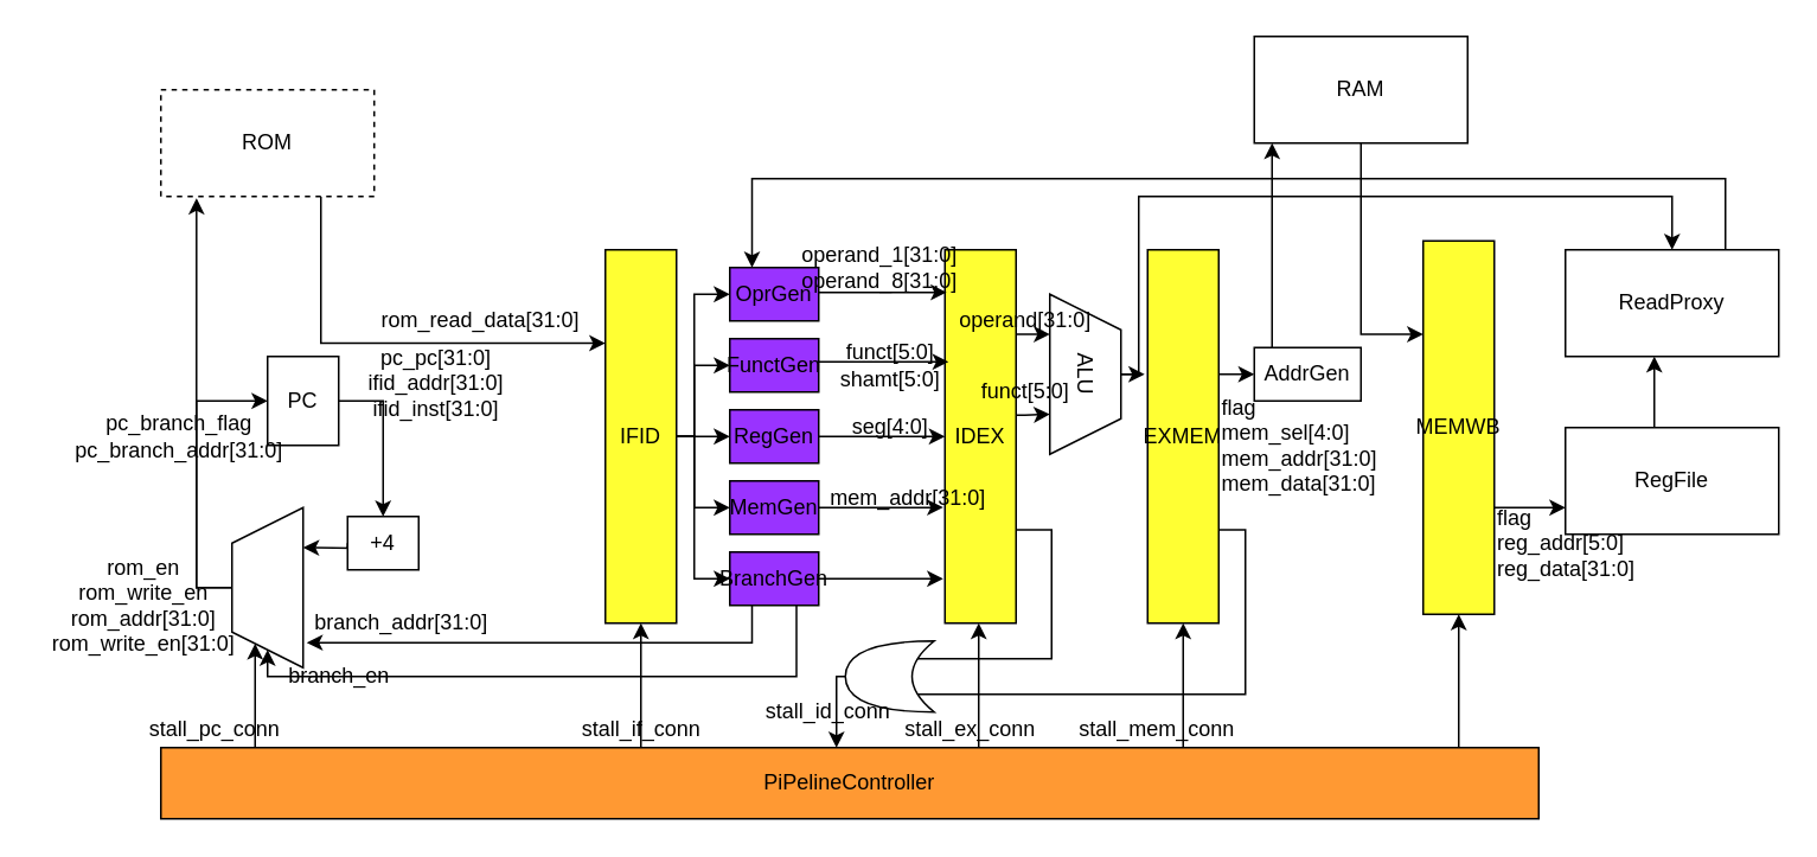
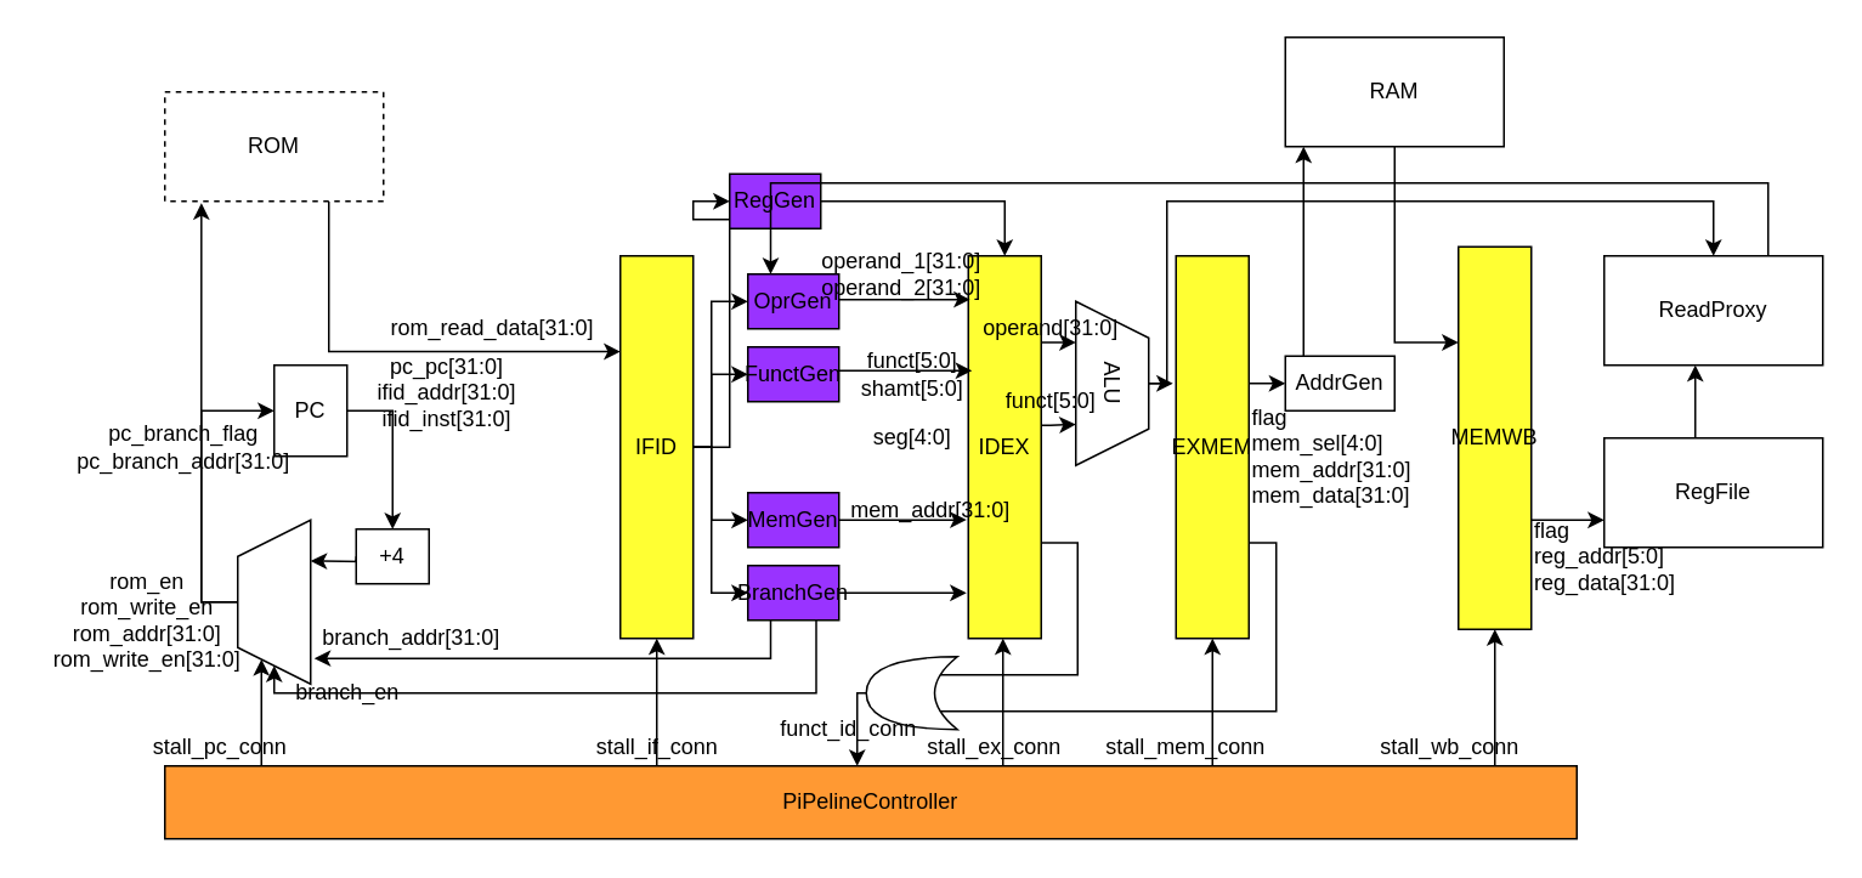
  <mxCell id="0" />
  <mxCell id="1" parent="0" />
  <mxCell id="2" style="edgeStyle=orthogonalEdgeStyle;rounded=0;orthogonalLoop=1;jettySize=auto;html=1;exitX=0.75;exitY=1;exitDx=0;exitDy=0;entryX=0;entryY=0.25;entryDx=0;entryDy=0;" parent="1" source="3" target="14" edge="1"><mxGeometry relative="1" as="geometry" /></mxCell>
  <mxCell id="3" value="ROM" style="rounded=0;whiteSpace=wrap;html=1;dashed=1;" parent="1" vertex="1"><mxGeometry x="90" y="50" width="120" height="60" as="geometry" /></mxCell>
  <mxCell id="4" style="edgeStyle=orthogonalEdgeStyle;rounded=0;orthogonalLoop=1;jettySize=auto;html=1;exitX=1;exitY=0.5;exitDx=0;exitDy=0;entryX=0.5;entryY=0;entryDx=0;entryDy=0;" parent="1" source="5" target="16" edge="1"><mxGeometry relative="1" as="geometry"><Array as="points"><mxPoint x="215" y="225" /></Array></mxGeometry></mxCell>
  <mxCell id="5" value="PC" style="rounded=0;whiteSpace=wrap;html=1;" parent="1" vertex="1"><mxGeometry x="150" y="200" width="40" height="50" as="geometry" /></mxCell>
  <mxCell id="6" style="edgeStyle=orthogonalEdgeStyle;rounded=0;orthogonalLoop=1;jettySize=auto;html=1;exitX=0.5;exitY=0;exitDx=0;exitDy=0;entryX=0.167;entryY=1.017;entryDx=0;entryDy=0;entryPerimeter=0;" parent="1" source="8" target="3" edge="1"><mxGeometry relative="1" as="geometry" /></mxCell>
  <mxCell id="7" style="edgeStyle=orthogonalEdgeStyle;rounded=0;orthogonalLoop=1;jettySize=auto;html=1;exitX=0.5;exitY=0;exitDx=0;exitDy=0;entryX=0;entryY=0.5;entryDx=0;entryDy=0;" parent="1" source="8" target="5" edge="1"><mxGeometry relative="1" as="geometry" /></mxCell>
  <mxCell id="8" value="" style="shape=trapezoid;perimeter=trapezoidPerimeter;whiteSpace=wrap;html=1;fixedSize=1;rotation=-90;" parent="1" vertex="1"><mxGeometry x="105" y="310" width="90" height="40" as="geometry" /></mxCell>
  <mxCell id="9" style="edgeStyle=orthogonalEdgeStyle;rounded=0;orthogonalLoop=1;jettySize=auto;html=1;exitX=1;exitY=0.5;exitDx=0;exitDy=0;entryX=0;entryY=0.5;entryDx=0;entryDy=0;" parent="1" source="14" target="27" edge="1"><mxGeometry relative="1" as="geometry"><Array as="points"><mxPoint x="390" y="245" /><mxPoint x="390" y="165" /></Array></mxGeometry></mxCell>
  <mxCell id="10" style="edgeStyle=orthogonalEdgeStyle;rounded=0;orthogonalLoop=1;jettySize=auto;html=1;exitX=1;exitY=0.5;exitDx=0;exitDy=0;entryX=0;entryY=0.5;entryDx=0;entryDy=0;" parent="1" source="14" target="37" edge="1"><mxGeometry relative="1" as="geometry"><Array as="points"><mxPoint x="390" y="245" /><mxPoint x="390" y="325" /></Array></mxGeometry></mxCell>
  <mxCell id="11" style="edgeStyle=orthogonalEdgeStyle;rounded=0;orthogonalLoop=1;jettySize=auto;html=1;exitX=1;exitY=0.5;exitDx=0;exitDy=0;entryX=0;entryY=0.5;entryDx=0;entryDy=0;" parent="1" source="14" target="29" edge="1"><mxGeometry relative="1" as="geometry"><Array as="points"><mxPoint x="390" y="245" /><mxPoint x="390" y="205" /></Array></mxGeometry></mxCell>
  <mxCell id="12" style="edgeStyle=orthogonalEdgeStyle;rounded=0;orthogonalLoop=1;jettySize=auto;html=1;entryX=0;entryY=0.5;entryDx=0;entryDy=0;" parent="1" source="14" target="31" edge="1"><mxGeometry relative="1" as="geometry" /></mxCell>
  <mxCell id="13" style="edgeStyle=orthogonalEdgeStyle;rounded=0;orthogonalLoop=1;jettySize=auto;html=1;exitX=1;exitY=0.5;exitDx=0;exitDy=0;entryX=0;entryY=0.5;entryDx=0;entryDy=0;" parent="1" source="14" target="33" edge="1"><mxGeometry relative="1" as="geometry"><Array as="points"><mxPoint x="390" y="245" /><mxPoint x="390" y="285" /></Array></mxGeometry></mxCell>
  <mxCell id="14" value="IFID" style="rounded=0;whiteSpace=wrap;html=1;fillColor=#FFFF33;" parent="1" vertex="1"><mxGeometry x="340" y="140" width="40" height="210" as="geometry" /></mxCell>
  <mxCell id="15" style="edgeStyle=orthogonalEdgeStyle;rounded=0;orthogonalLoop=1;jettySize=auto;html=1;exitX=0;exitY=0.5;exitDx=0;exitDy=0;entryX=0.75;entryY=1;entryDx=0;entryDy=0;" parent="1" source="16" target="8" edge="1"><mxGeometry relative="1" as="geometry"><Array as="points"><mxPoint x="210" y="308" /><mxPoint x="190" y="308" /></Array></mxGeometry></mxCell>
  <mxCell id="16" value="+4" style="rounded=0;whiteSpace=wrap;html=1;" parent="1" vertex="1"><mxGeometry x="195" y="290" width="40" height="30" as="geometry" /></mxCell>
  <mxCell id="17" style="edgeStyle=orthogonalEdgeStyle;rounded=0;orthogonalLoop=1;jettySize=auto;html=1;exitX=1;exitY=0.25;exitDx=0;exitDy=0;entryX=0.25;entryY=1;entryDx=0;entryDy=0;" parent="1" source="20" target="46" edge="1"><mxGeometry relative="1" as="geometry"><Array as="points"><mxPoint x="556" y="188" /></Array></mxGeometry></mxCell>
  <mxCell id="18" value="" style="edgeStyle=orthogonalEdgeStyle;rounded=0;orthogonalLoop=1;jettySize=auto;html=1;entryX=0.75;entryY=1;entryDx=0;entryDy=0;" parent="1" source="20" target="46" edge="1"><mxGeometry relative="1" as="geometry"><Array as="points"><mxPoint x="576" y="233" /><mxPoint x="576" y="233" /></Array></mxGeometry></mxCell>
  <mxCell id="19" style="rounded=0;orthogonalLoop=1;jettySize=auto;html=1;exitX=1;exitY=0.75;exitDx=0;exitDy=0;edgeStyle=orthogonalEdgeStyle;entryX=0.7;entryY=0.9;entryDx=0;entryDy=0;entryPerimeter=0;" parent="1" source="20" target="48" edge="1"><mxGeometry relative="1" as="geometry"><mxPoint x="521" y="370" as="targetPoint" /><Array as="points"><mxPoint x="591" y="298" /><mxPoint x="591" y="370" /><mxPoint x="490" y="370" /></Array></mxGeometry></mxCell>
  <mxCell id="20" value="IDEX" style="rounded=0;whiteSpace=wrap;html=1;fillColor=#FFFF33;" parent="1" vertex="1"><mxGeometry x="531" y="140" width="40" height="210" as="geometry" /></mxCell>
  <mxCell id="21" style="edgeStyle=orthogonalEdgeStyle;rounded=0;orthogonalLoop=1;jettySize=auto;html=1;exitX=1;exitY=0.75;exitDx=0;exitDy=0;entryX=0.7;entryY=0.1;entryDx=0;entryDy=0;entryPerimeter=0;" parent="1" source="23" target="48" edge="1"><mxGeometry relative="1" as="geometry"><Array as="points"><mxPoint x="700" y="298" /><mxPoint x="700" y="390" /><mxPoint x="490" y="390" /></Array></mxGeometry></mxCell>
  <mxCell id="22" style="edgeStyle=orthogonalEdgeStyle;rounded=0;orthogonalLoop=1;jettySize=auto;html=1;exitX=1;exitY=0.25;exitDx=0;exitDy=0;entryX=0;entryY=0.5;entryDx=0;entryDy=0;" parent="1" source="23" target="56" edge="1"><mxGeometry relative="1" as="geometry"><Array as="points"><mxPoint x="665" y="195" /></Array></mxGeometry></mxCell>
  <mxCell id="23" value="EXMEM" style="rounded=0;whiteSpace=wrap;html=1;fillColor=#FFFF33;" parent="1" vertex="1"><mxGeometry x="645" y="140" width="40" height="210" as="geometry" /></mxCell>
  <mxCell id="24" style="edgeStyle=orthogonalEdgeStyle;rounded=0;orthogonalLoop=1;jettySize=auto;html=1;exitX=1;exitY=0.75;exitDx=0;exitDy=0;entryX=0;entryY=0.75;entryDx=0;entryDy=0;" parent="1" source="25" target="54" edge="1"><mxGeometry relative="1" as="geometry"><Array as="points"><mxPoint x="825" y="285" /></Array></mxGeometry></mxCell>
  <mxCell id="25" value="MEMWB" style="rounded=0;whiteSpace=wrap;html=1;fillColor=#FFFF33;" parent="1" vertex="1"><mxGeometry x="800" y="135" width="40" height="210" as="geometry" /></mxCell>
  <mxCell id="26" style="edgeStyle=orthogonalEdgeStyle;rounded=0;orthogonalLoop=1;jettySize=auto;html=1;entryX=0.025;entryY=0.114;entryDx=0;entryDy=0;entryPerimeter=0;" parent="1" source="27" target="20" edge="1"><mxGeometry relative="1" as="geometry"><Array as="points"><mxPoint x="485" y="164" /><mxPoint x="485" y="164" /></Array></mxGeometry></mxCell>
  <mxCell id="27" value="OprGen" style="rounded=0;whiteSpace=wrap;html=1;fillColor=#9933FF;" parent="1" vertex="1"><mxGeometry x="410" y="150" width="50" height="30" as="geometry" /></mxCell>
  <mxCell id="28" style="edgeStyle=orthogonalEdgeStyle;rounded=0;orthogonalLoop=1;jettySize=auto;html=1;entryX=0.05;entryY=0.3;entryDx=0;entryDy=0;entryPerimeter=0;" parent="1" source="29" target="20" edge="1"><mxGeometry relative="1" as="geometry"><Array as="points"><mxPoint x="485" y="203" /><mxPoint x="485" y="203" /></Array></mxGeometry></mxCell>
  <mxCell id="29" value="FunctGen" style="rounded=0;whiteSpace=wrap;html=1;fillColor=#9933FF;" parent="1" vertex="1"><mxGeometry x="410" y="190" width="50" height="30" as="geometry" /></mxCell>
  <mxCell id="30" style="edgeStyle=orthogonalEdgeStyle;rounded=0;orthogonalLoop=1;jettySize=auto;html=1;" parent="1" source="31" target="20" edge="1"><mxGeometry relative="1" as="geometry" /></mxCell>
- <mxCell id="31" value="RegGen" style="rounded=0;whiteSpace=wrap;html=1;fillColor=#9933FF;" parent="1" vertex="1"><mxGeometry x="410" y="230" width="50" height="30" as="geometry" /></mxCell>
+ <mxCell id="31" value="RegGen" style="rounded=0;whiteSpace=wrap;html=1;fillColor=#9933FF;" parent="1" vertex="1"><mxGeometry x="400" y="95" width="50" height="30" as="geometry" /></mxCell>
  <mxCell id="32" style="edgeStyle=orthogonalEdgeStyle;rounded=0;orthogonalLoop=1;jettySize=auto;html=1;exitX=1;exitY=0.5;exitDx=0;exitDy=0;entryX=-0.025;entryY=0.69;entryDx=0;entryDy=0;entryPerimeter=0;" parent="1" source="33" target="20" edge="1"><mxGeometry relative="1" as="geometry" /></mxCell>
  <mxCell id="33" value="MemGen" style="rounded=0;whiteSpace=wrap;html=1;fillColor=#9933FF;" parent="1" vertex="1"><mxGeometry x="410" y="270" width="50" height="30" as="geometry" /></mxCell>
  <mxCell id="34" style="edgeStyle=orthogonalEdgeStyle;rounded=0;orthogonalLoop=1;jettySize=auto;html=1;exitX=0.25;exitY=1;exitDx=0;exitDy=0;entryX=0.156;entryY=1.05;entryDx=0;entryDy=0;entryPerimeter=0;" parent="1" source="37" target="8" edge="1"><mxGeometry relative="1" as="geometry" /></mxCell>
  <mxCell id="35" style="edgeStyle=orthogonalEdgeStyle;rounded=0;orthogonalLoop=1;jettySize=auto;html=1;exitX=0.75;exitY=1;exitDx=0;exitDy=0;entryX=0;entryY=0.5;entryDx=0;entryDy=0;" parent="1" source="37" target="8" edge="1"><mxGeometry relative="1" as="geometry"><Array as="points"><mxPoint x="448" y="380" /><mxPoint x="150" y="380" /></Array></mxGeometry></mxCell>
  <mxCell id="36" value="" style="edgeStyle=orthogonalEdgeStyle;rounded=0;orthogonalLoop=1;jettySize=auto;html=1;" parent="1" source="37" edge="1"><mxGeometry relative="1" as="geometry"><mxPoint x="530" y="325" as="targetPoint" /></mxGeometry></mxCell>
  <mxCell id="37" value="BranchGen" style="rounded=0;whiteSpace=wrap;html=1;fillColor=#9933FF;" parent="1" vertex="1"><mxGeometry x="410" y="310" width="50" height="30" as="geometry" /></mxCell>
  <mxCell id="38" style="edgeStyle=orthogonalEdgeStyle;rounded=0;orthogonalLoop=1;jettySize=auto;html=1;exitX=0.25;exitY=0;exitDx=0;exitDy=0;entryX=0;entryY=0.25;entryDx=0;entryDy=0;" parent="1" source="43" target="8" edge="1"><mxGeometry relative="1" as="geometry"><Array as="points"><mxPoint x="143" y="420" /></Array></mxGeometry></mxCell>
  <mxCell id="39" style="edgeStyle=orthogonalEdgeStyle;rounded=0;orthogonalLoop=1;jettySize=auto;html=1;exitX=0.25;exitY=0;exitDx=0;exitDy=0;entryX=0.5;entryY=1;entryDx=0;entryDy=0;" parent="1" source="43" target="14" edge="1"><mxGeometry relative="1" as="geometry"><Array as="points"><mxPoint x="360" y="420" /></Array></mxGeometry></mxCell>
  <mxCell id="40" style="edgeStyle=orthogonalEdgeStyle;rounded=0;orthogonalLoop=1;jettySize=auto;html=1;exitX=0.5;exitY=0;exitDx=0;exitDy=0;" parent="1" source="43" edge="1"><mxGeometry relative="1" as="geometry"><mxPoint x="550" y="350" as="targetPoint" /><Array as="points"><mxPoint x="550" y="420" /><mxPoint x="550" y="350" /></Array></mxGeometry></mxCell>
  <mxCell id="41" style="edgeStyle=orthogonalEdgeStyle;rounded=0;orthogonalLoop=1;jettySize=auto;html=1;exitX=0.75;exitY=0;exitDx=0;exitDy=0;entryX=0.5;entryY=1;entryDx=0;entryDy=0;" parent="1" source="43" target="23" edge="1"><mxGeometry relative="1" as="geometry"><Array as="points"><mxPoint x="665" y="420" /></Array></mxGeometry></mxCell>
  <mxCell id="42" style="edgeStyle=orthogonalEdgeStyle;rounded=0;orthogonalLoop=1;jettySize=auto;html=1;exitX=0.75;exitY=0;exitDx=0;exitDy=0;entryX=0.5;entryY=1;entryDx=0;entryDy=0;" parent="1" source="43" target="25" edge="1"><mxGeometry relative="1" as="geometry"><Array as="points"><mxPoint x="820" y="420" /></Array></mxGeometry></mxCell>
  <mxCell id="43" value="PiPelineController" style="rounded=0;whiteSpace=wrap;html=1;fillColor=#FF9933;" parent="1" vertex="1"><mxGeometry x="90" y="420" width="775" height="40" as="geometry" /></mxCell>
  <mxCell id="44" style="edgeStyle=orthogonalEdgeStyle;rounded=0;orthogonalLoop=1;jettySize=auto;html=1;exitX=0.5;exitY=0;exitDx=0;exitDy=0;entryX=0.5;entryY=0;entryDx=0;entryDy=0;" parent="1" source="46" target="52" edge="1"><mxGeometry relative="1" as="geometry"><Array as="points"><mxPoint x="640" y="210" /><mxPoint x="640" y="110" /><mxPoint x="940" y="110" /></Array></mxGeometry></mxCell>
  <mxCell id="45" style="edgeStyle=orthogonalEdgeStyle;rounded=0;orthogonalLoop=1;jettySize=auto;html=1;exitX=0.5;exitY=0;exitDx=0;exitDy=0;entryX=-0.042;entryY=0.337;entryDx=0;entryDy=0;entryPerimeter=0;" parent="1" source="46" target="23" edge="1"><mxGeometry relative="1" as="geometry"><mxPoint x="625" y="210.667" as="targetPoint" /></mxGeometry></mxCell>
  <mxCell id="46" value="ALU" style="shape=trapezoid;perimeter=trapezoidPerimeter;whiteSpace=wrap;html=1;fixedSize=1;rotation=90;" parent="1" vertex="1"><mxGeometry x="565" y="190" width="90" height="40" as="geometry" /></mxCell>
  <mxCell id="47" style="edgeStyle=orthogonalEdgeStyle;rounded=0;orthogonalLoop=1;jettySize=auto;html=1;exitX=1;exitY=0.5;exitDx=0;exitDy=0;exitPerimeter=0;" parent="1" source="48" edge="1"><mxGeometry relative="1" as="geometry"><mxPoint x="470" y="420" as="targetPoint" /><Array as="points"><mxPoint x="470" y="380" /></Array></mxGeometry></mxCell>
  <mxCell id="48" value="" style="shape=xor;whiteSpace=wrap;html=1;rotation=-180;" parent="1" vertex="1"><mxGeometry x="475" y="360" width="50" height="40" as="geometry" /></mxCell>
  <mxCell id="49" style="edgeStyle=orthogonalEdgeStyle;rounded=0;orthogonalLoop=1;jettySize=auto;html=1;exitX=0.5;exitY=1;exitDx=0;exitDy=0;entryX=0;entryY=0.25;entryDx=0;entryDy=0;" parent="1" source="50" target="25" edge="1"><mxGeometry relative="1" as="geometry"><Array as="points"><mxPoint x="765" y="100" /><mxPoint x="765" y="193" /></Array></mxGeometry></mxCell>
  <mxCell id="50" value="RAM" style="rounded=0;whiteSpace=wrap;html=1;" parent="1" vertex="1"><mxGeometry x="705" y="20" width="120" height="60" as="geometry" /></mxCell>
  <mxCell id="51" style="edgeStyle=orthogonalEdgeStyle;rounded=0;orthogonalLoop=1;jettySize=auto;html=1;exitX=0.75;exitY=0;exitDx=0;exitDy=0;entryX=0.25;entryY=0;entryDx=0;entryDy=0;" parent="1" source="52" target="27" edge="1"><mxGeometry relative="1" as="geometry"><Array as="points"><mxPoint x="960" y="100" /><mxPoint x="438" y="100" /></Array></mxGeometry></mxCell>
  <mxCell id="52" value="ReadProxy" style="rounded=0;whiteSpace=wrap;html=1;" parent="1" vertex="1"><mxGeometry x="880" y="140" width="120" height="60" as="geometry" /></mxCell>
  <mxCell id="53" value="" style="edgeStyle=orthogonalEdgeStyle;rounded=0;orthogonalLoop=1;jettySize=auto;html=1;" parent="1" source="54" target="52" edge="1"><mxGeometry relative="1" as="geometry"><Array as="points"><mxPoint x="930" y="210" /><mxPoint x="930" y="210" /></Array></mxGeometry></mxCell>
  <mxCell id="54" value="RegFile" style="rounded=0;whiteSpace=wrap;html=1;" parent="1" vertex="1"><mxGeometry x="880" y="240" width="120" height="60" as="geometry" /></mxCell>
  <mxCell id="55" value="" style="edgeStyle=orthogonalEdgeStyle;rounded=0;orthogonalLoop=1;jettySize=auto;html=1;" parent="1" source="56" target="50" edge="1"><mxGeometry relative="1" as="geometry"><Array as="points"><mxPoint x="715" y="130" /><mxPoint x="715" y="130" /></Array></mxGeometry></mxCell>
  <mxCell id="56" value="AddrGen" style="rounded=0;whiteSpace=wrap;html=1;" parent="1" vertex="1"><mxGeometry x="705" y="195" width="60" height="30" as="geometry" /></mxCell>
  <mxCell id="57" value="rom_read_data[31:0]" style="text;html=1;strokeColor=none;fillColor=none;align=center;verticalAlign=middle;whiteSpace=wrap;rounded=0;" parent="1" vertex="1"><mxGeometry x="250" y="170" width="40" height="20" as="geometry" /></mxCell>
  <mxCell id="58" value="pc_pc[31:0]&lt;br&gt;ifid_addr[31:0]&lt;br&gt;ifid_inst[31:0]" style="text;html=1;strokeColor=none;fillColor=none;align=center;verticalAlign=middle;whiteSpace=wrap;rounded=0;" parent="1" vertex="1"><mxGeometry x="225" y="205" width="40" height="20" as="geometry" /></mxCell>
  <mxCell id="59" value="pc_branch_flag&lt;br&gt;pc_branch_addr[31:0]" style="text;html=1;resizable=0;autosize=1;align=center;verticalAlign=middle;points=[];fillColor=none;strokeColor=none;rounded=0;" parent="1" vertex="1"><mxGeometry x="35" y="230" width="130" height="30" as="geometry" /></mxCell>
  <mxCell id="60" value="rom_en&lt;br&gt;rom_write_en&lt;br&gt;rom_addr[31:0]&lt;br&gt;rom_write_en[31:0]" style="text;html=1;resizable=0;autosize=1;align=center;verticalAlign=middle;points=[];fillColor=none;strokeColor=none;rounded=0;" parent="1" vertex="1"><mxGeometry x="20" y="310" width="120" height="60" as="geometry" /></mxCell>
  <mxCell id="61" value="stall_pc_conn" style="text;html=1;resizable=0;autosize=1;align=center;verticalAlign=middle;points=[];fillColor=none;strokeColor=none;rounded=0;" parent="1" vertex="1"><mxGeometry x="75" y="400" width="90" height="20" as="geometry" /></mxCell>
  <mxCell id="62" value="stall_if_conn" style="text;html=1;resizable=0;autosize=1;align=center;verticalAlign=middle;points=[];fillColor=none;strokeColor=none;rounded=0;" parent="1" vertex="1"><mxGeometry x="320" y="400" width="80" height="20" as="geometry" /></mxCell>
- <mxCell id="63" value="stall_id_conn" style="text;html=1;resizable=0;autosize=1;align=center;verticalAlign=middle;points=[];fillColor=none;strokeColor=none;rounded=0;" parent="1" vertex="1"><mxGeometry x="420" y="390" width="90" height="20" as="geometry" /></mxCell>
+ <mxCell id="63" value="funct_id_conn" style="text;html=1;resizable=0;autosize=1;align=center;verticalAlign=middle;points=[];fillColor=none;strokeColor=none;rounded=0;" parent="1" vertex="1"><mxGeometry x="420" y="390" width="90" height="20" as="geometry" /></mxCell>
  <mxCell id="64" value="stall_ex_conn" style="text;html=1;resizable=0;autosize=1;align=center;verticalAlign=middle;points=[];fillColor=none;strokeColor=none;rounded=0;" parent="1" vertex="1"><mxGeometry x="500" y="400" width="90" height="20" as="geometry" /></mxCell>
  <mxCell id="65" value="stall_mem_conn" style="text;html=1;resizable=0;autosize=1;align=center;verticalAlign=middle;points=[];fillColor=none;strokeColor=none;rounded=0;" parent="1" vertex="1"><mxGeometry x="600" y="400" width="100" height="20" as="geometry" /></mxCell>
+ <mxCell id="66" value="stall_wb_conn" style="text;html=1;resizable=0;autosize=1;align=center;verticalAlign=middle;points=[];fillColor=none;strokeColor=none;rounded=0;" parent="1" vertex="1"><mxGeometry x="750" y="400" width="90" height="20" as="geometry" /></mxCell>
  <mxCell id="67" value="flag&lt;br&gt;reg_addr[5:0]&lt;br&gt;reg_data[31:0]" style="text;html=1;resizable=0;autosize=1;align=left;verticalAlign=middle;points=[];fillColor=none;strokeColor=none;rounded=0;" parent="1" vertex="1"><mxGeometry x="840" y="280" width="90" height="50" as="geometry" /></mxCell>
  <mxCell id="68" value="flag&lt;br&gt;mem_sel[4:0]&lt;br&gt;mem_addr[31:0]&lt;br&gt;mem_data[31:0]" style="text;html=1;resizable=0;autosize=1;align=left;verticalAlign=middle;points=[];fillColor=none;strokeColor=none;rounded=0;" parent="1" vertex="1"><mxGeometry x="685" y="220" width="100" height="60" as="geometry" /></mxCell>
  <mxCell id="69" value="funct[5:0]" style="text;html=1;resizable=0;autosize=1;align=center;verticalAlign=middle;points=[];fillColor=none;strokeColor=none;rounded=0;" parent="1" vertex="1"><mxGeometry x="546" y="210" width="60" height="20" as="geometry" /></mxCell>
  <mxCell id="70" value="operand[31:0]" style="text;html=1;resizable=0;autosize=1;align=center;verticalAlign=middle;points=[];fillColor=none;strokeColor=none;rounded=0;" parent="1" vertex="1"><mxGeometry x="531" y="170" width="90" height="20" as="geometry" /></mxCell>
- <mxCell id="71" value="operand_1[31:0]&lt;br&gt;operand_8[31:0]" style="text;html=1;resizable=0;autosize=1;align=center;verticalAlign=middle;points=[];fillColor=none;strokeColor=none;rounded=0;" parent="1" vertex="1"><mxGeometry x="444" y="135" width="100" height="30" as="geometry" /></mxCell>
+ <mxCell id="71" value="operand_1[31:0]&lt;br&gt;operand_2[31:0]" style="text;html=1;resizable=0;autosize=1;align=center;verticalAlign=middle;points=[];fillColor=none;strokeColor=none;rounded=0;" parent="1" vertex="1"><mxGeometry x="444" y="135" width="100" height="30" as="geometry" /></mxCell>
  <mxCell id="72" value="funct[5:0]&lt;br&gt;shamt[5:0]" style="text;html=1;resizable=0;autosize=1;align=center;verticalAlign=middle;points=[];fillColor=none;strokeColor=none;rounded=0;" parent="1" vertex="1"><mxGeometry x="465" y="190" width="70" height="30" as="geometry" /></mxCell>
  <mxCell id="73" value="seg[4:0]" style="text;html=1;resizable=0;autosize=1;align=center;verticalAlign=middle;points=[];fillColor=none;strokeColor=none;rounded=0;" parent="1" vertex="1"><mxGeometry x="470" y="230" width="60" height="20" as="geometry" /></mxCell>
  <mxCell id="74" value="mem_addr[31:0]" style="text;html=1;resizable=0;autosize=1;align=center;verticalAlign=middle;points=[];fillColor=none;strokeColor=none;rounded=0;" parent="1" vertex="1"><mxGeometry x="460" y="270" width="100" height="20" as="geometry" /></mxCell>
  <mxCell id="75" value="branch_en" style="text;html=1;resizable=0;autosize=1;align=center;verticalAlign=middle;points=[];fillColor=none;strokeColor=none;rounded=0;" parent="1" vertex="1"><mxGeometry x="155" y="370" width="70" height="20" as="geometry" /></mxCell>
  <mxCell id="76" value="branch_addr[31:0]" style="text;html=1;resizable=0;autosize=1;align=center;verticalAlign=middle;points=[];fillColor=none;strokeColor=none;rounded=0;" parent="1" vertex="1"><mxGeometry x="170" y="340" width="110" height="20" as="geometry" /></mxCell>
